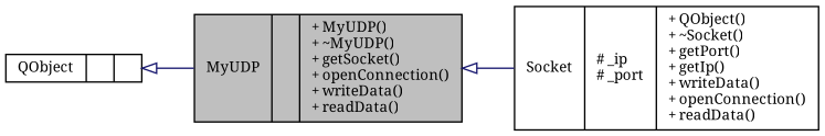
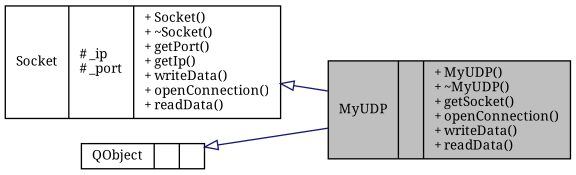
  digraph {
    fontname="Noto Serif"
    rankdir=LR
    node [color=black fillcolor=white fontname="Noto Serif" fontsize=10 shape=record style=filled]
    edge [arrowtail=onormal color=midnightblue dir=back fontname="Noto Serif" fontsize=10 labelfontname=Helvetica labelfontsize=10 style=solid]
    n1 [fillcolor=grey75 fontcolor=black height=0.2 label="{MyUDP\n||+ MyUDP()\l+ ~MyUDP()\l+ getSocket()\l+ openConnection()\l+ writeData()\l+ readData()\l}" width=0.4]
-   n2 [height=0.2 label="{Socket\n|# _ip\l# _port\l|+ QObject()\l+ ~Socket()\l+ getPort()\l+ getIp()\l+ writeData()\l+ openConnection()\l+ readData()\l}" width=0.4]
+   n2 [height=0.2 label="{Socket\n|# _ip\l# _port\l|+ Socket()\l+ ~Socket()\l+ getPort()\l+ getIp()\l+ writeData()\l+ openConnection()\l+ readData()\l}" width=0.4]
    n3 [height=0.2 label="{QObject\n||}" width=0.4]
-   n1 -> n2
+   n2 -> n1
    n3 -> n1
  }
